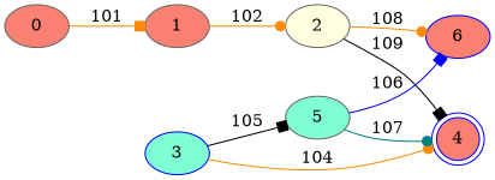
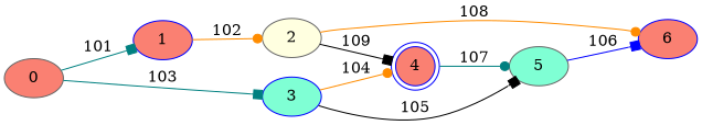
  digraph {
    rankdir=LR
    node [color=gray40 fillcolor=salmon style=filled]
    edge [arrowhead=box color=darkorange]
    0
-   1
+   1 [color=blue]
    3 [color=blue fillcolor=aquamarine]
    2 [fillcolor=lightyellow]
    4 [color=blue shape=doublecircle]
    5 [fillcolor=aquamarine]
    6 [color=blue]
-   0 -> 1 [label=101]
+   0 -> 1 [color=teal label=101]
+   0 -> 3 [color=teal label=103]
    1 -> 2 [arrowhead=dot label=102]
    3 -> 4 [arrowhead=dot label=104]
    3 -> 5 [color=black label=105]
    2 -> 4 [color=black label=109]
    2 -> 6 [arrowhead=dot label=108]
-   5 -> 4 [arrowhead=dot color=teal label=107]
+   4 -> 5 [arrowhead=dot color=teal label=107]
    5 -> 6 [color=blue label=106]
  }
